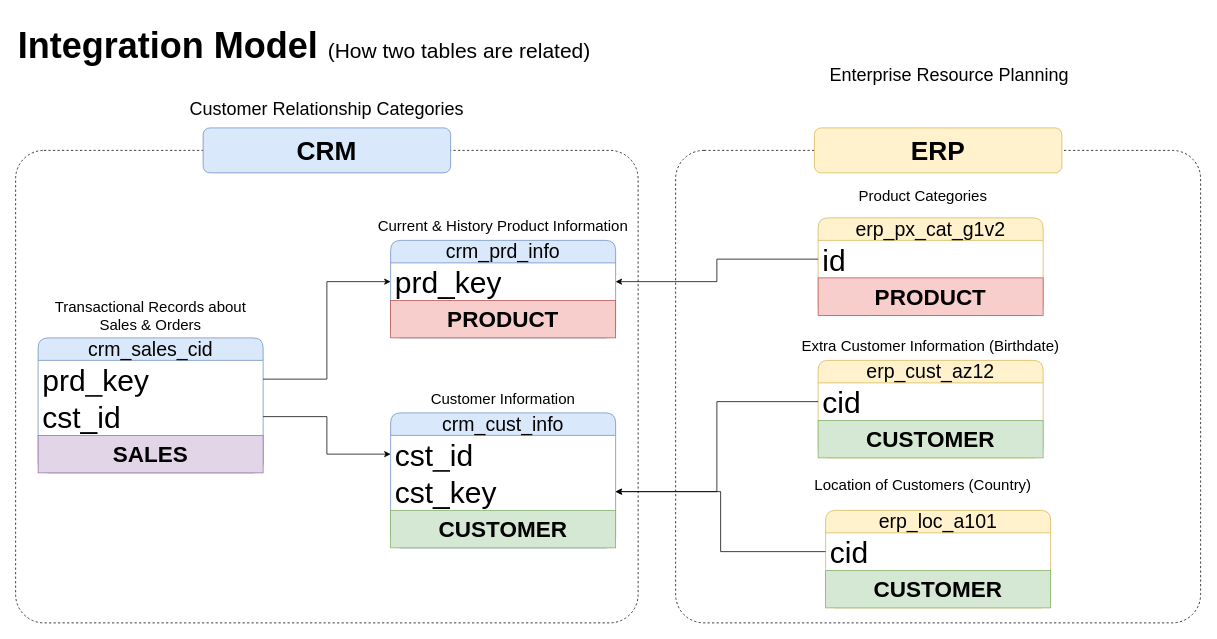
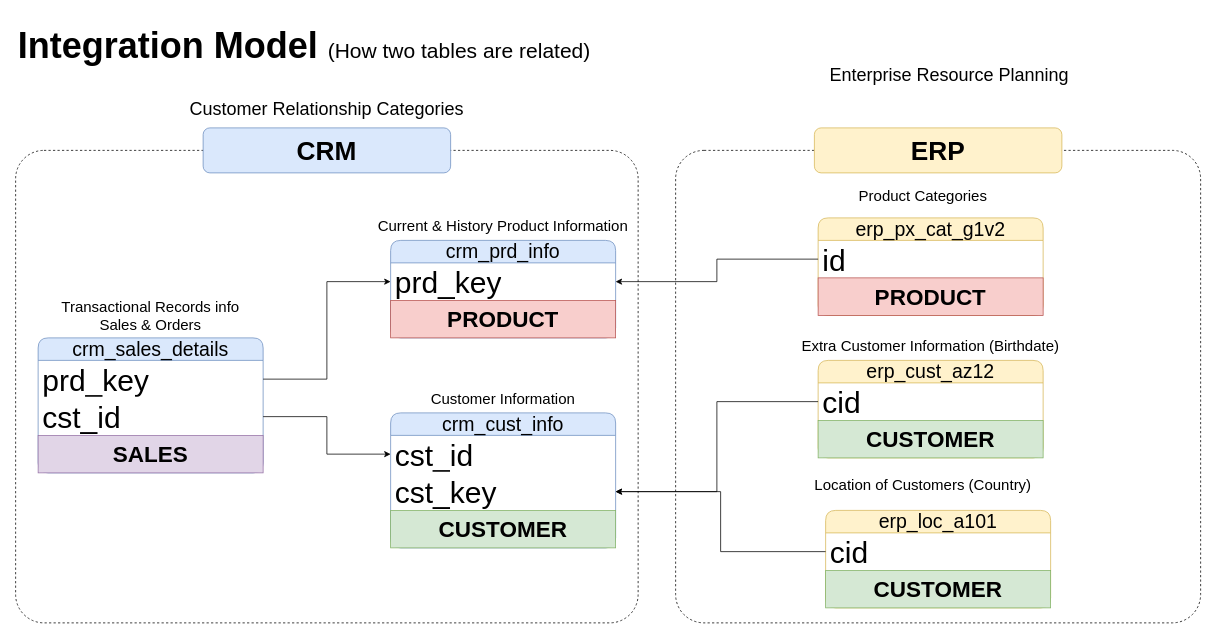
  <mxCell id="0" />
  <mxCell id="1" parent="0" />
  <mxCell id="2" value="" style="rounded=1;whiteSpace=wrap;html=1;arcSize=6;fillColor=none;dashed=1;" parent="1" vertex="1"><mxGeometry x="900" y="200" width="700" height="630" as="geometry" /></mxCell>
  <mxCell id="3" value="" style="rounded=1;whiteSpace=wrap;html=1;arcSize=6;fillColor=none;dashed=1;" parent="1" vertex="1"><mxGeometry x="20" y="200" width="830" height="630" as="geometry" /></mxCell>
  <mxCell id="4" value="&lt;h1&gt;&lt;font style=&quot;font-size: 48px;&quot;&gt;Integration Model &lt;/font&gt;&lt;font style=&quot;font-weight: normal; font-size: 28px;&quot;&gt;(How two tables are related)&lt;/font&gt;&lt;/h1&gt;" style="text;html=1;align=center;verticalAlign=middle;whiteSpace=wrap;rounded=0;" parent="1" vertex="1"><mxGeometry x="20" y="20" width="770" height="80" as="geometry" /></mxCell>
  <mxCell id="5" value="crm_cust_info" style="swimlane;fontStyle=0;childLayout=stackLayout;horizontal=1;startSize=30;horizontalStack=0;resizeParent=1;resizeParentMax=0;resizeLast=0;collapsible=1;marginBottom=0;whiteSpace=wrap;html=1;rounded=1;fillColor=#dae8fc;strokeColor=#6c8ebf;fontSize=26;" parent="1" vertex="1"><mxGeometry x="520" y="550" width="300" height="180" as="geometry" /></mxCell>
  <mxCell id="6" value="cst_id" style="text;strokeColor=none;fillColor=none;align=left;verticalAlign=middle;spacingLeft=4;spacingRight=4;overflow=hidden;points=[[0,0.5],[1,0.5]];portConstraint=eastwest;rotatable=0;whiteSpace=wrap;html=1;fontSize=40;" parent="5" vertex="1"><mxGeometry y="30" width="300" height="50" as="geometry" /></mxCell>
  <mxCell id="7" value="cst_key" style="text;strokeColor=none;fillColor=none;align=left;verticalAlign=middle;spacingLeft=4;spacingRight=4;overflow=hidden;points=[[0,0.5],[1,0.5]];portConstraint=eastwest;rotatable=0;whiteSpace=wrap;html=1;fontSize=40;" parent="5" vertex="1"><mxGeometry y="80" width="300" height="50" as="geometry" /></mxCell>
  <mxCell id="8" value="CUSTOMER" style="text;strokeColor=#82b366;fillColor=#d5e8d4;align=center;verticalAlign=middle;spacingLeft=4;spacingRight=4;overflow=hidden;points=[[0,0.5],[1,0.5]];portConstraint=eastwest;rotatable=0;whiteSpace=wrap;html=1;fontSize=30;rounded=0;fontStyle=1" parent="5" vertex="1"><mxGeometry y="130" width="300" height="50" as="geometry" /></mxCell>
  <mxCell id="9" value="&lt;font style=&quot;font-size: 20px;&quot;&gt;Customer Information&lt;/font&gt;" style="text;html=1;align=center;verticalAlign=middle;whiteSpace=wrap;rounded=0;" parent="1" vertex="1"><mxGeometry x="560" y="510" width="220" height="40" as="geometry" /></mxCell>
  <mxCell id="10" value="crm_prd_info" style="swimlane;fontStyle=0;childLayout=stackLayout;horizontal=1;startSize=30;horizontalStack=0;resizeParent=1;resizeParentMax=0;resizeLast=0;collapsible=1;marginBottom=0;whiteSpace=wrap;html=1;rounded=1;fillColor=#dae8fc;strokeColor=#6c8ebf;fontSize=26;" parent="1" vertex="1"><mxGeometry x="520" y="320" width="300" height="130" as="geometry" /></mxCell>
  <mxCell id="11" value="prd_key" style="text;strokeColor=none;fillColor=none;align=left;verticalAlign=middle;spacingLeft=4;spacingRight=4;overflow=hidden;points=[[0,0.5],[1,0.5]];portConstraint=eastwest;rotatable=0;whiteSpace=wrap;html=1;fontSize=40;" parent="10" vertex="1"><mxGeometry y="30" width="300" height="50" as="geometry" /></mxCell>
  <mxCell id="12" value="PRODUCT" style="text;strokeColor=#b85450;fillColor=#f8cecc;align=center;verticalAlign=middle;spacingLeft=4;spacingRight=4;overflow=hidden;points=[[0,0.5],[1,0.5]];portConstraint=eastwest;rotatable=0;whiteSpace=wrap;html=1;fontSize=30;rounded=0;fontStyle=1" parent="10" vertex="1"><mxGeometry y="80" width="300" height="50" as="geometry" /></mxCell>
  <mxCell id="13" value="&lt;font style=&quot;font-size: 20px;&quot;&gt;Current &amp;amp; History Product Information&lt;/font&gt;" style="text;html=1;align=center;verticalAlign=middle;whiteSpace=wrap;rounded=0;" parent="1" vertex="1"><mxGeometry x="480" y="280" width="380" height="40" as="geometry" /></mxCell>
- <mxCell id="14" value="crm_sales_cid" style="swimlane;fontStyle=0;childLayout=stackLayout;horizontal=1;startSize=30;horizontalStack=0;resizeParent=1;resizeParentMax=0;resizeLast=0;collapsible=1;marginBottom=0;whiteSpace=wrap;html=1;rounded=1;fillColor=#dae8fc;strokeColor=#6c8ebf;fontSize=26;" parent="1" vertex="1"><mxGeometry x="50" y="450" width="300" height="180" as="geometry" /></mxCell>
+ <mxCell id="14" value="crm_sales_details" style="swimlane;fontStyle=0;childLayout=stackLayout;horizontal=1;startSize=30;horizontalStack=0;resizeParent=1;resizeParentMax=0;resizeLast=0;collapsible=1;marginBottom=0;whiteSpace=wrap;html=1;rounded=1;fillColor=#dae8fc;strokeColor=#6c8ebf;fontSize=26;" parent="1" vertex="1"><mxGeometry x="50" y="450" width="300" height="180" as="geometry" /></mxCell>
  <mxCell id="15" value="prd_key" style="text;strokeColor=none;fillColor=none;align=left;verticalAlign=middle;spacingLeft=4;spacingRight=4;overflow=hidden;points=[[0,0.5],[1,0.5]];portConstraint=eastwest;rotatable=0;whiteSpace=wrap;html=1;fontSize=40;" parent="14" vertex="1"><mxGeometry y="30" width="300" height="50" as="geometry" /></mxCell>
  <mxCell id="16" value="cst_id" style="text;strokeColor=none;fillColor=none;align=left;verticalAlign=middle;spacingLeft=4;spacingRight=4;overflow=hidden;points=[[0,0.5],[1,0.5]];portConstraint=eastwest;rotatable=0;whiteSpace=wrap;html=1;fontSize=40;" parent="14" vertex="1"><mxGeometry y="80" width="300" height="50" as="geometry" /></mxCell>
  <mxCell id="17" value="SALES" style="text;strokeColor=#9673a6;fillColor=#e1d5e7;align=center;verticalAlign=middle;spacingLeft=4;spacingRight=4;overflow=hidden;points=[[0,0.5],[1,0.5]];portConstraint=eastwest;rotatable=0;whiteSpace=wrap;html=1;fontSize=30;rounded=0;fontStyle=1" parent="14" vertex="1"><mxGeometry y="130" width="300" height="50" as="geometry" /></mxCell>
- <mxCell id="18" value="&lt;font style=&quot;font-size: 20px;&quot;&gt;Transactional Records about Sales &amp;amp; Orders&lt;/font&gt;" style="text;html=1;align=center;verticalAlign=middle;whiteSpace=wrap;rounded=0;" parent="1" vertex="1"><mxGeometry x="55" y="390" width="290" height="60" as="geometry" /></mxCell>
+ <mxCell id="18" value="&lt;font style=&quot;font-size: 20px;&quot;&gt;Transactional Records info Sales &amp;amp; Orders&lt;/font&gt;" style="text;html=1;align=center;verticalAlign=middle;whiteSpace=wrap;rounded=0;" parent="1" vertex="1"><mxGeometry x="55" y="390" width="290" height="60" as="geometry" /></mxCell>
  <mxCell id="19" style="edgeStyle=orthogonalEdgeStyle;rounded=0;orthogonalLoop=1;jettySize=auto;html=1;" parent="1" source="16" target="6" edge="1"><mxGeometry relative="1" as="geometry" /></mxCell>
  <mxCell id="20" style="edgeStyle=orthogonalEdgeStyle;rounded=0;orthogonalLoop=1;jettySize=auto;html=1;entryX=0;entryY=0.5;entryDx=0;entryDy=0;" parent="1" source="15" target="11" edge="1"><mxGeometry relative="1" as="geometry" /></mxCell>
  <mxCell id="21" value="erp_cust_az12" style="swimlane;fontStyle=0;childLayout=stackLayout;horizontal=1;startSize=30;horizontalStack=0;resizeParent=1;resizeParentMax=0;resizeLast=0;collapsible=1;marginBottom=0;whiteSpace=wrap;html=1;rounded=1;fillColor=#fff2cc;strokeColor=#d6b656;fontSize=26;" parent="1" vertex="1"><mxGeometry x="1090" y="480" width="300" height="130" as="geometry" /></mxCell>
  <mxCell id="22" value="cid" style="text;strokeColor=none;fillColor=none;align=left;verticalAlign=middle;spacingLeft=4;spacingRight=4;overflow=hidden;points=[[0,0.5],[1,0.5]];portConstraint=eastwest;rotatable=0;whiteSpace=wrap;html=1;fontSize=40;" parent="21" vertex="1"><mxGeometry y="30" width="300" height="50" as="geometry" /></mxCell>
  <mxCell id="23" value="CUSTOMER" style="text;strokeColor=#82b366;fillColor=#d5e8d4;align=center;verticalAlign=middle;spacingLeft=4;spacingRight=4;overflow=hidden;points=[[0,0.5],[1,0.5]];portConstraint=eastwest;rotatable=0;whiteSpace=wrap;html=1;fontSize=30;rounded=0;fontStyle=1" parent="21" vertex="1"><mxGeometry y="80" width="300" height="50" as="geometry" /></mxCell>
  <mxCell id="24" value="&lt;font style=&quot;font-size: 20px;&quot;&gt;Extra Customer Information (Birthdate)&lt;/font&gt;" style="text;html=1;align=center;verticalAlign=middle;whiteSpace=wrap;rounded=0;" parent="1" vertex="1"><mxGeometry x="1050" y="440" width="380" height="40" as="geometry" /></mxCell>
  <mxCell id="25" style="edgeStyle=orthogonalEdgeStyle;rounded=0;orthogonalLoop=1;jettySize=auto;html=1;entryX=1;entryY=0.5;entryDx=0;entryDy=0;" parent="1" source="22" target="7" edge="1"><mxGeometry relative="1" as="geometry" /></mxCell>
  <mxCell id="26" value="erp_loc_a101" style="swimlane;fontStyle=0;childLayout=stackLayout;horizontal=1;startSize=30;horizontalStack=0;resizeParent=1;resizeParentMax=0;resizeLast=0;collapsible=1;marginBottom=0;whiteSpace=wrap;html=1;rounded=1;fillColor=#fff2cc;strokeColor=#d6b656;fontSize=26;" parent="1" vertex="1"><mxGeometry x="1100" y="680" width="300" height="130" as="geometry" /></mxCell>
  <mxCell id="27" value="cid" style="text;strokeColor=none;fillColor=none;align=left;verticalAlign=middle;spacingLeft=4;spacingRight=4;overflow=hidden;points=[[0,0.5],[1,0.5]];portConstraint=eastwest;rotatable=0;whiteSpace=wrap;html=1;fontSize=40;" parent="26" vertex="1"><mxGeometry y="30" width="300" height="50" as="geometry" /></mxCell>
  <mxCell id="28" value="CUSTOMER" style="text;strokeColor=#82b366;fillColor=#d5e8d4;align=center;verticalAlign=middle;spacingLeft=4;spacingRight=4;overflow=hidden;points=[[0,0.5],[1,0.5]];portConstraint=eastwest;rotatable=0;whiteSpace=wrap;html=1;fontSize=30;rounded=0;fontStyle=1" parent="26" vertex="1"><mxGeometry y="80" width="300" height="50" as="geometry" /></mxCell>
  <mxCell id="29" value="&lt;font style=&quot;font-size: 20px;&quot;&gt;Location of Customers (Country)&lt;/font&gt;" style="text;html=1;align=center;verticalAlign=middle;whiteSpace=wrap;rounded=0;" parent="1" vertex="1"><mxGeometry x="1040" y="625" width="380" height="40" as="geometry" /></mxCell>
  <mxCell id="30" style="edgeStyle=orthogonalEdgeStyle;rounded=0;orthogonalLoop=1;jettySize=auto;html=1;entryX=1;entryY=0.5;entryDx=0;entryDy=0;" parent="1" source="27" target="7" edge="1"><mxGeometry relative="1" as="geometry" /></mxCell>
  <mxCell id="31" value="erp_px_cat_g1v2" style="swimlane;fontStyle=0;childLayout=stackLayout;horizontal=1;startSize=30;horizontalStack=0;resizeParent=1;resizeParentMax=0;resizeLast=0;collapsible=1;marginBottom=0;whiteSpace=wrap;html=1;rounded=1;fillColor=#fff2cc;strokeColor=#d6b656;fontSize=26;" parent="1" vertex="1"><mxGeometry x="1090" y="290" width="300" height="130" as="geometry" /></mxCell>
  <mxCell id="32" value="id" style="text;strokeColor=none;fillColor=none;align=left;verticalAlign=middle;spacingLeft=4;spacingRight=4;overflow=hidden;points=[[0,0.5],[1,0.5]];portConstraint=eastwest;rotatable=0;whiteSpace=wrap;html=1;fontSize=40;" parent="31" vertex="1"><mxGeometry y="30" width="300" height="50" as="geometry" /></mxCell>
  <mxCell id="33" value="PRODUCT" style="text;strokeColor=#b85450;fillColor=#f8cecc;align=center;verticalAlign=middle;spacingLeft=4;spacingRight=4;overflow=hidden;points=[[0,0.5],[1,0.5]];portConstraint=eastwest;rotatable=0;whiteSpace=wrap;html=1;fontSize=30;rounded=0;fontStyle=1" parent="31" vertex="1"><mxGeometry y="80" width="300" height="50" as="geometry" /></mxCell>
  <mxCell id="34" value="&lt;font style=&quot;font-size: 20px;&quot;&gt;Product Categories&lt;/font&gt;" style="text;html=1;align=center;verticalAlign=middle;whiteSpace=wrap;rounded=0;" parent="1" vertex="1"><mxGeometry x="1110" y="240" width="240" height="40" as="geometry" /></mxCell>
  <mxCell id="35" style="edgeStyle=orthogonalEdgeStyle;rounded=0;orthogonalLoop=1;jettySize=auto;html=1;entryX=1;entryY=0.5;entryDx=0;entryDy=0;" parent="1" source="32" target="11" edge="1"><mxGeometry relative="1" as="geometry" /></mxCell>
  <mxCell id="36" value="&lt;font&gt;&lt;b&gt;ERP&lt;/b&gt;&lt;/font&gt;" style="rounded=1;whiteSpace=wrap;html=1;fillColor=#fff2cc;strokeColor=#d6b656;fontSize=35;" parent="1" vertex="1"><mxGeometry x="1085" y="170" width="330" height="60" as="geometry" /></mxCell>
  <mxCell id="37" value="&lt;font&gt;&lt;b&gt;CRM&lt;/b&gt;&lt;/font&gt;" style="rounded=1;whiteSpace=wrap;html=1;fillColor=#dae8fc;strokeColor=#6c8ebf;fontSize=35;" parent="1" vertex="1"><mxGeometry x="270" y="170" width="330" height="60" as="geometry" /></mxCell>
  <mxCell id="38" value="&lt;font style=&quot;font-size: 24px;&quot;&gt;Customer Relationship Categories&lt;/font&gt;" style="text;html=1;align=center;verticalAlign=middle;whiteSpace=wrap;rounded=0;" parent="1" vertex="1"><mxGeometry x="225" y="130" width="420" height="30" as="geometry" /></mxCell>
  <mxCell id="39" value="&lt;font style=&quot;font-size: 24px;&quot;&gt;Enterprise Resource Planning&lt;/font&gt;" style="text;html=1;align=center;verticalAlign=middle;whiteSpace=wrap;rounded=0;" parent="1" vertex="1"><mxGeometry x="1055" y="85" width="420" height="30" as="geometry" /></mxCell>
